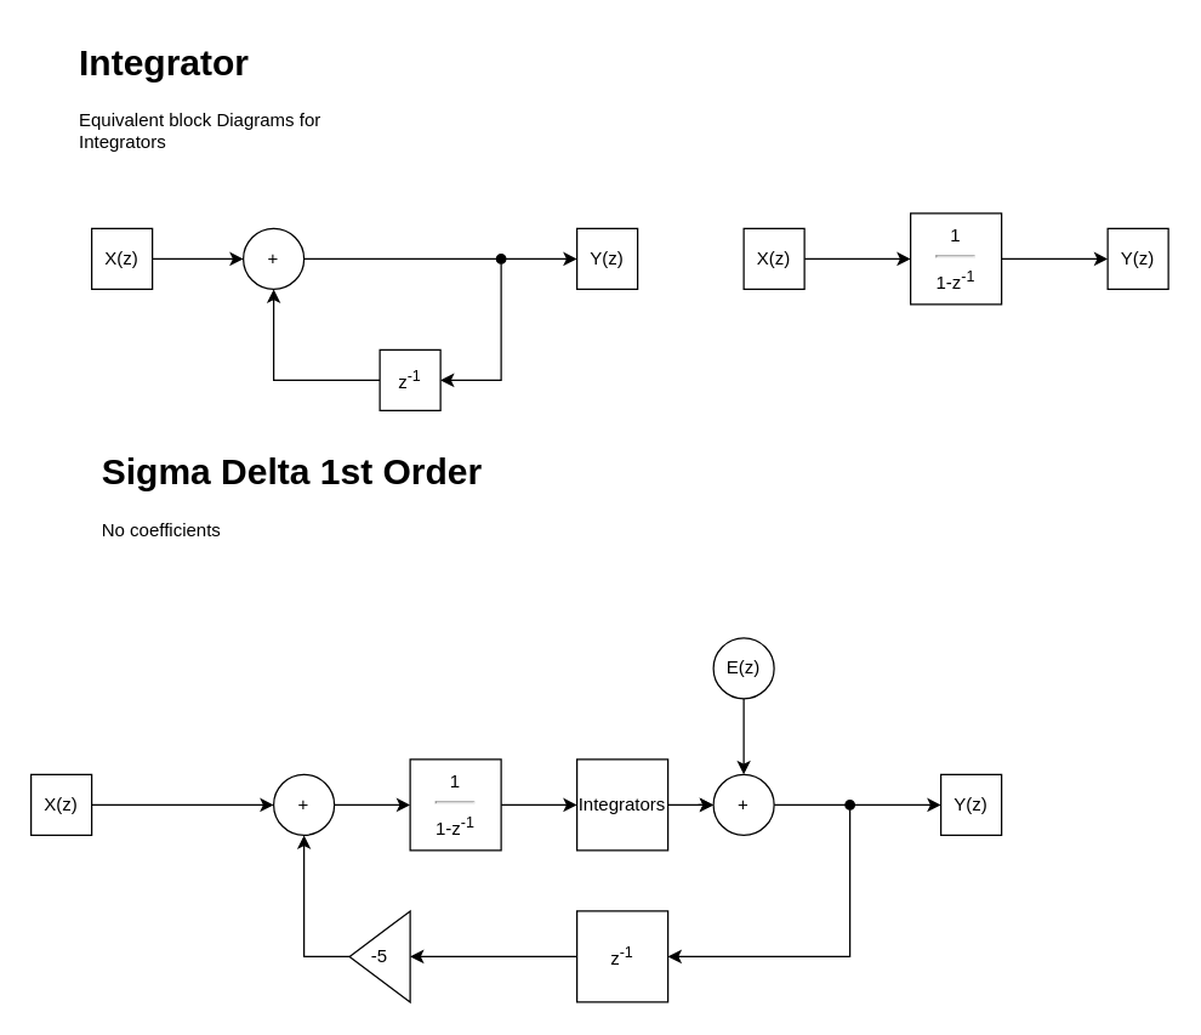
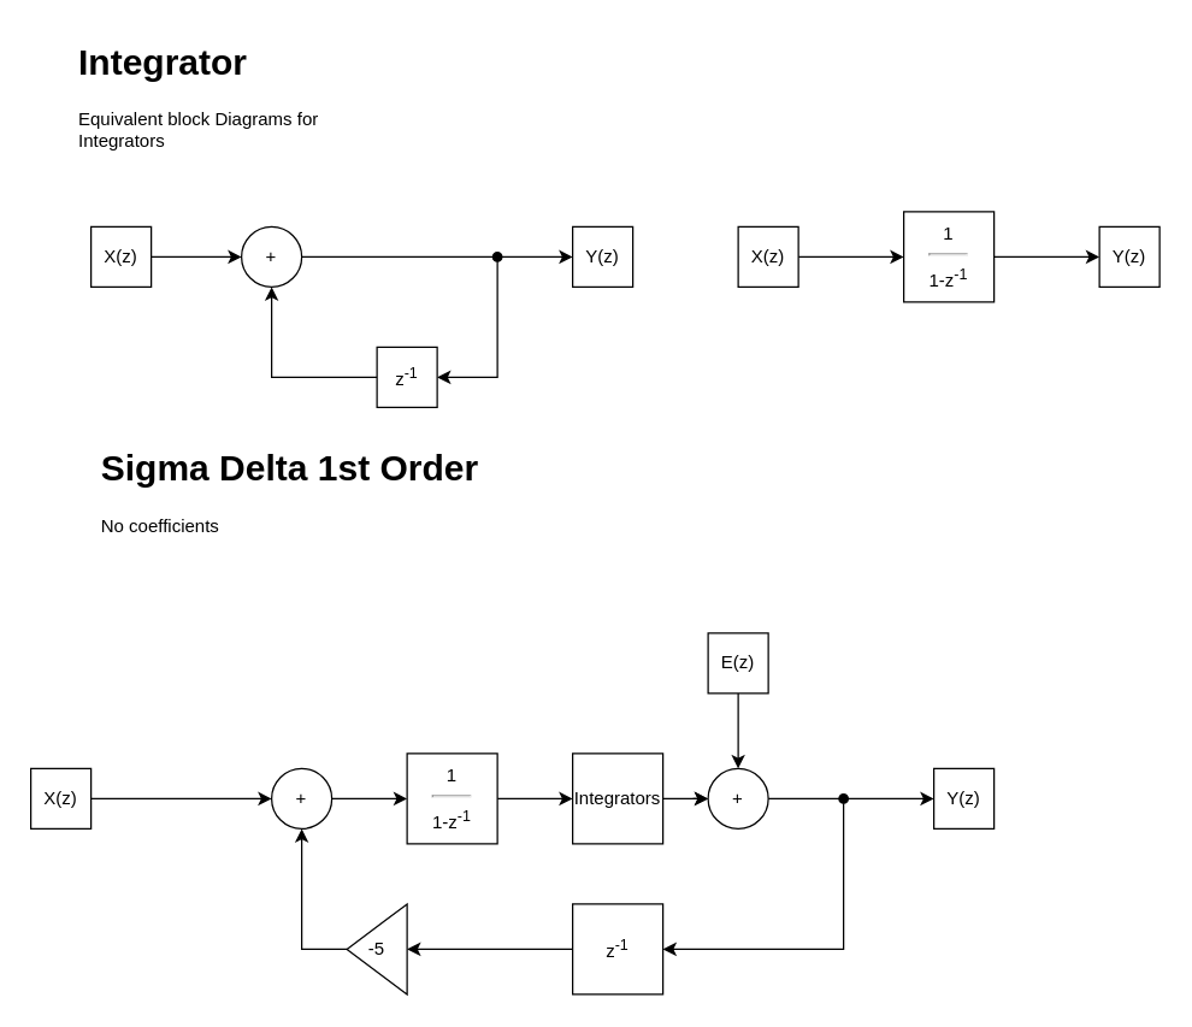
  <mxCell id="0" />
  <mxCell id="1" parent="0" />
  <mxCell id="2" value="X(z)" style="whiteSpace=wrap;html=1;aspect=fixed;" vertex="1" parent="1"><mxGeometry x="20" y="510" width="40" height="40" as="geometry" /></mxCell>
  <mxCell id="3" value="Y(z)" style="whiteSpace=wrap;html=1;aspect=fixed;" vertex="1" parent="1"><mxGeometry x="620" y="510" width="40" height="40" as="geometry" /></mxCell>
  <mxCell id="4" value="" style="edgeStyle=orthogonalEdgeStyle;rounded=0;orthogonalLoop=1;jettySize=auto;html=1;" edge="1" parent="1" source="5" target="23"><mxGeometry relative="1" as="geometry" /></mxCell>
  <mxCell id="5" value="+" style="ellipse;whiteSpace=wrap;html=1;aspect=fixed;" vertex="1" parent="1"><mxGeometry x="180" y="510" width="40" height="40" as="geometry" /></mxCell>
  <mxCell id="6" value="" style="edgeStyle=orthogonalEdgeStyle;rounded=0;orthogonalLoop=1;jettySize=auto;html=1;exitX=1;exitY=0.5;exitDx=0;exitDy=0;" edge="1" parent="1" source="2" target="5"><mxGeometry relative="1" as="geometry"><mxPoint x="140" y="530" as="sourcePoint" /></mxGeometry></mxCell>
  <mxCell id="7" style="edgeStyle=orthogonalEdgeStyle;rounded=0;orthogonalLoop=1;jettySize=auto;html=1;exitX=1;exitY=0.5;exitDx=0;exitDy=0;entryX=0;entryY=0.5;entryDx=0;entryDy=0;" edge="1" parent="1" source="28" target="3"><mxGeometry relative="1" as="geometry"><mxPoint x="460" y="530" as="sourcePoint" /></mxGeometry></mxCell>
  <mxCell id="8" value="" style="edgeStyle=orthogonalEdgeStyle;rounded=0;orthogonalLoop=1;jettySize=auto;html=1;entryX=1;entryY=0.5;entryDx=0;entryDy=0;startArrow=oval;startFill=1;" edge="1" parent="1" target="12"><mxGeometry relative="1" as="geometry"><mxPoint x="330" y="170" as="sourcePoint" /><mxPoint x="320" y="170" as="targetPoint" /><Array as="points"><mxPoint x="330" y="170" /><mxPoint x="330" y="250" /></Array></mxGeometry></mxCell>
  <mxCell id="9" style="edgeStyle=orthogonalEdgeStyle;rounded=0;orthogonalLoop=1;jettySize=auto;html=1;" edge="1" parent="1" source="10" target="15"><mxGeometry relative="1" as="geometry" /></mxCell>
  <mxCell id="10" value="+" style="ellipse;whiteSpace=wrap;html=1;aspect=fixed;" vertex="1" parent="1"><mxGeometry x="160" y="150" width="40" height="40" as="geometry" /></mxCell>
  <mxCell id="11" style="edgeStyle=orthogonalEdgeStyle;rounded=0;orthogonalLoop=1;jettySize=auto;html=1;entryX=0.5;entryY=1;entryDx=0;entryDy=0;" edge="1" parent="1" source="12" target="10"><mxGeometry relative="1" as="geometry"><mxPoint x="180" y="200" as="targetPoint" /></mxGeometry></mxCell>
  <mxCell id="12" value="z&lt;sup&gt;-1&lt;/sup&gt;" style="whiteSpace=wrap;html=1;aspect=fixed;" vertex="1" parent="1"><mxGeometry x="250" y="230" width="40" height="40" as="geometry" /></mxCell>
  <mxCell id="13" value="" style="edgeStyle=orthogonalEdgeStyle;rounded=0;orthogonalLoop=1;jettySize=auto;html=1;" edge="1" parent="1" source="14" target="10"><mxGeometry relative="1" as="geometry" /></mxCell>
  <mxCell id="14" value="X(z)" style="whiteSpace=wrap;html=1;aspect=fixed;" vertex="1" parent="1"><mxGeometry x="60" y="150" width="40" height="40" as="geometry" /></mxCell>
  <mxCell id="15" value="Y(z)" style="whiteSpace=wrap;html=1;aspect=fixed;" vertex="1" parent="1"><mxGeometry x="380" y="150" width="40" height="40" as="geometry" /></mxCell>
  <mxCell id="16" value="&lt;h1 style=&quot;margin-top: 0px;&quot;&gt;Integrator&lt;/h1&gt;&lt;p&gt;Equivalent block Diagrams for Integrators&lt;/p&gt;" style="text;html=1;whiteSpace=wrap;overflow=hidden;rounded=0;" vertex="1" parent="1"><mxGeometry x="50" y="20" width="180" height="120" as="geometry" /></mxCell>
  <mxCell id="17" value="" style="edgeStyle=orthogonalEdgeStyle;rounded=0;orthogonalLoop=1;jettySize=auto;html=1;entryX=0;entryY=0.5;entryDx=0;entryDy=0;" edge="1" parent="1" source="18" target="21"><mxGeometry relative="1" as="geometry"><mxPoint x="590" y="170" as="targetPoint" /></mxGeometry></mxCell>
  <mxCell id="18" value="X(z)" style="whiteSpace=wrap;html=1;aspect=fixed;" vertex="1" parent="1"><mxGeometry x="490" y="150" width="40" height="40" as="geometry" /></mxCell>
  <mxCell id="19" value="Y(z)" style="whiteSpace=wrap;html=1;aspect=fixed;" vertex="1" parent="1"><mxGeometry x="730" y="150" width="40" height="40" as="geometry" /></mxCell>
  <mxCell id="20" style="edgeStyle=orthogonalEdgeStyle;rounded=0;orthogonalLoop=1;jettySize=auto;html=1;entryX=0;entryY=0.5;entryDx=0;entryDy=0;" edge="1" parent="1" source="21" target="19"><mxGeometry relative="1" as="geometry" /></mxCell>
  <mxCell id="21" value="1&lt;hr&gt;1-z&lt;sup&gt;-1&lt;/sup&gt;" style="whiteSpace=wrap;html=1;aspect=fixed;strokeColor=default;" vertex="1" parent="1"><mxGeometry x="600" y="140" width="60" height="60" as="geometry" /></mxCell>
  <mxCell id="22" value="" style="edgeStyle=orthogonalEdgeStyle;rounded=0;orthogonalLoop=1;jettySize=auto;html=1;" edge="1" parent="1" source="23" target="25"><mxGeometry relative="1" as="geometry" /></mxCell>
  <mxCell id="23" value="1&lt;hr&gt;1-z&lt;sup&gt;-1&lt;/sup&gt;" style="whiteSpace=wrap;html=1;aspect=fixed;strokeColor=default;" vertex="1" parent="1"><mxGeometry x="270" y="500" width="60" height="60" as="geometry" /></mxCell>
  <mxCell id="24" value="" style="edgeStyle=orthogonalEdgeStyle;rounded=0;orthogonalLoop=1;jettySize=auto;html=1;" edge="1" parent="1" source="25" target="28"><mxGeometry relative="1" as="geometry" /></mxCell>
  <mxCell id="25" value="Integrators" style="whiteSpace=wrap;html=1;aspect=fixed;strokeColor=default;" vertex="1" parent="1"><mxGeometry x="380" y="500" width="60" height="60" as="geometry" /></mxCell>
  <mxCell id="26" value="" style="edgeStyle=orthogonalEdgeStyle;rounded=0;orthogonalLoop=1;jettySize=auto;html=1;exitX=1;exitY=0.5;exitDx=0;exitDy=0;entryX=0;entryY=0.5;entryDx=0;entryDy=0;" edge="1" parent="1" target="28"><mxGeometry relative="1" as="geometry"><mxPoint x="460" y="530" as="sourcePoint" /><mxPoint x="540" y="530" as="targetPoint" /></mxGeometry></mxCell>
  <mxCell id="27" style="edgeStyle=orthogonalEdgeStyle;rounded=0;orthogonalLoop=1;jettySize=auto;html=1;entryX=1;entryY=0.5;entryDx=0;entryDy=0;startArrow=oval;startFill=1;" edge="1" parent="1" target="35"><mxGeometry relative="1" as="geometry"><mxPoint x="490" y="630" as="targetPoint" /><mxPoint x="560" y="530" as="sourcePoint" /><Array as="points"><mxPoint x="560" y="530" /><mxPoint x="560" y="630" /></Array></mxGeometry></mxCell>
  <mxCell id="28" value="+" style="ellipse;whiteSpace=wrap;html=1;aspect=fixed;" vertex="1" parent="1"><mxGeometry x="470" y="510" width="40" height="40" as="geometry" /></mxCell>
  <mxCell id="29" value="" style="edgeStyle=orthogonalEdgeStyle;rounded=0;orthogonalLoop=1;jettySize=auto;html=1;" edge="1" parent="1" source="30" target="28"><mxGeometry relative="1" as="geometry" /></mxCell>
- <mxCell id="30" value="E(z)" style="ellipse;whiteSpace=wrap;html=1;aspect=fixed;" vertex="1" parent="1"><mxGeometry x="470" y="420" width="40" height="40" as="geometry" /></mxCell>
+ <mxCell id="30" value="E(z)" style="whiteSpace=wrap;html=1;aspect=fixed;" vertex="1" parent="1"><mxGeometry x="470" y="420" width="40" height="40" as="geometry" /></mxCell>
  <mxCell id="31" style="edgeStyle=orthogonalEdgeStyle;rounded=0;orthogonalLoop=1;jettySize=auto;html=1;exitX=0;exitY=0.5;exitDx=0;exitDy=0;entryX=0.5;entryY=1;entryDx=0;entryDy=0;" edge="1" parent="1" source="32" target="5"><mxGeometry relative="1" as="geometry" /></mxCell>
  <mxCell id="32" value="-5" style="triangle;whiteSpace=wrap;html=1;flipV=0;flipH=1;" vertex="1" parent="1"><mxGeometry x="230" y="600" width="40" height="60" as="geometry" /></mxCell>
  <mxCell id="33" value="&lt;h1 style=&quot;margin-top: 0px;&quot;&gt;Sigma Delta 1st Order&lt;/h1&gt;&lt;p&gt;No coefficients&lt;/p&gt;" style="text;html=1;whiteSpace=wrap;overflow=hidden;rounded=0;" vertex="1" parent="1"><mxGeometry x="65" y="290" width="410" height="120" as="geometry" /></mxCell>
  <mxCell id="34" value="" style="edgeStyle=orthogonalEdgeStyle;rounded=0;orthogonalLoop=1;jettySize=auto;html=1;" edge="1" parent="1" source="35" target="32"><mxGeometry relative="1" as="geometry" /></mxCell>
  <mxCell id="35" value="z&lt;sup&gt;-1&lt;/sup&gt;" style="whiteSpace=wrap;html=1;aspect=fixed;strokeColor=default;" vertex="1" parent="1"><mxGeometry x="380" y="600" width="60" height="60" as="geometry" /></mxCell>
  <mxCell id="36" value="" style="ellipse;whiteSpace=wrap;html=1;aspect=fixed;" vertex="1" parent="1"><mxGeometry x="330" y="460" as="geometry" /></mxCell>
